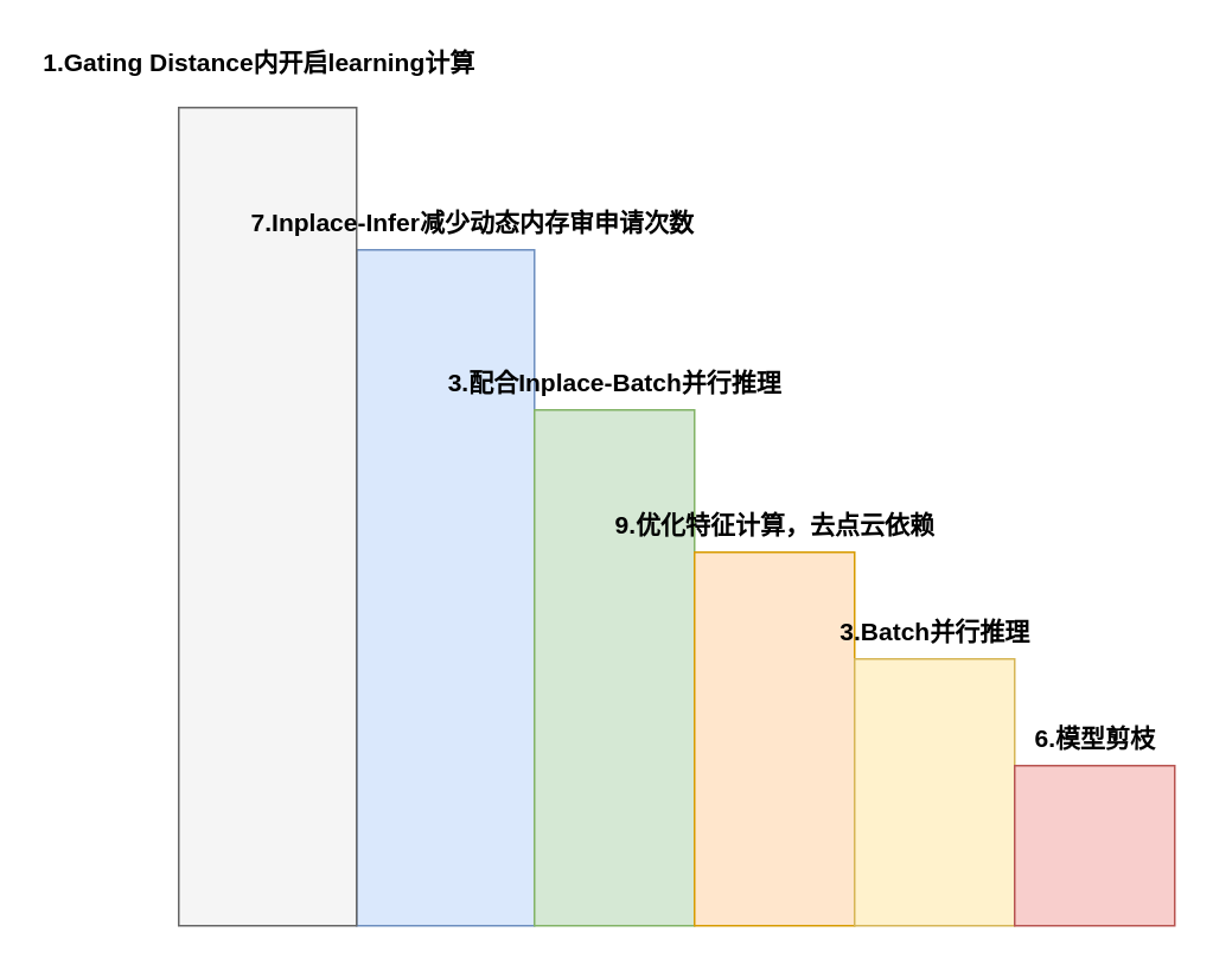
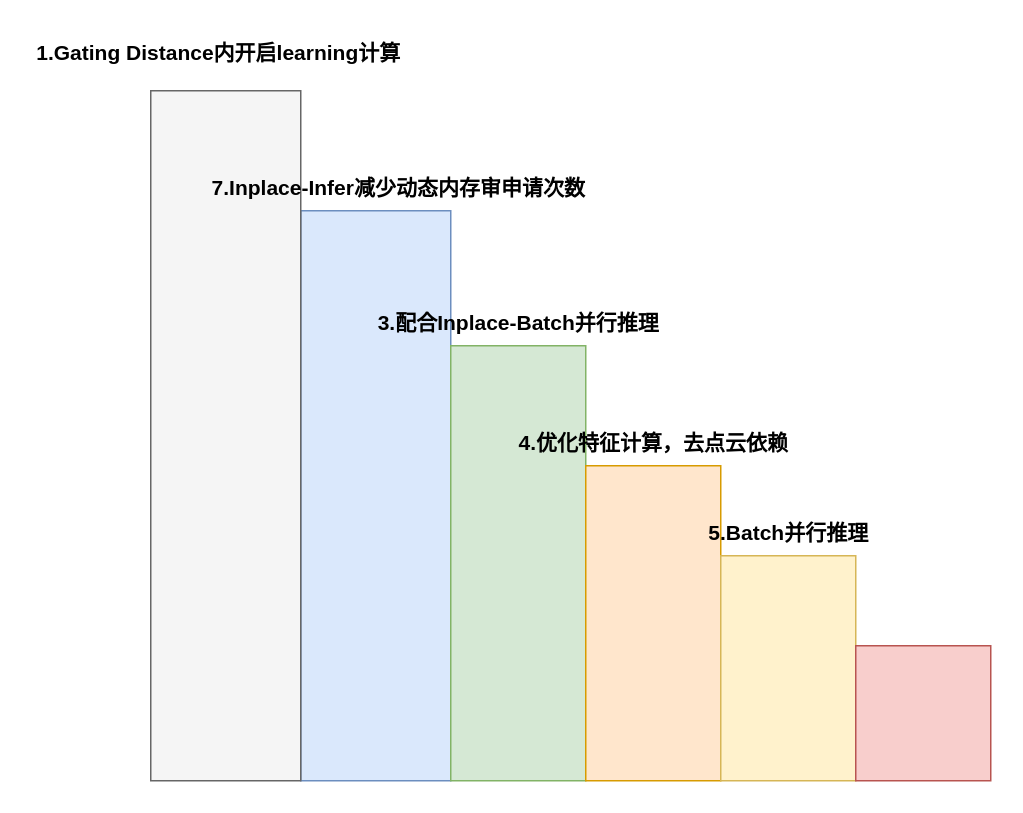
  <mxCell id="0" />
  <mxCell id="1" parent="0" />
  <mxCell id="2" value="" style="rounded=0;whiteSpace=wrap;html=1;fillColor=#dae8fc;strokeColor=#6c8ebf;" vertex="1" parent="1"><mxGeometry x="200" y="140" width="100" height="380" as="geometry" /></mxCell>
  <mxCell id="3" value="" style="rounded=0;whiteSpace=wrap;html=1;fillColor=#d5e8d4;strokeColor=#82b366;" vertex="1" parent="1"><mxGeometry x="300" y="230" width="90" height="290" as="geometry" /></mxCell>
  <mxCell id="4" value="" style="rounded=0;whiteSpace=wrap;html=1;fillColor=#ffe6cc;strokeColor=#d79b00;" vertex="1" parent="1"><mxGeometry x="390" y="310" width="90" height="210" as="geometry" /></mxCell>
  <mxCell id="5" value="" style="rounded=0;whiteSpace=wrap;html=1;fillColor=#fff2cc;strokeColor=#d6b656;" vertex="1" parent="1"><mxGeometry x="480" y="370" width="90" height="150" as="geometry" /></mxCell>
  <mxCell id="6" value="" style="rounded=0;whiteSpace=wrap;html=1;fillColor=#f8cecc;strokeColor=#b85450;" vertex="1" parent="1"><mxGeometry x="570" y="430" width="90" height="90" as="geometry" /></mxCell>
  <mxCell id="7" value="" style="rounded=0;whiteSpace=wrap;html=1;fillColor=#f5f5f5;fontColor=#333333;strokeColor=#666666;" vertex="1" parent="1"><mxGeometry x="100" y="60" width="100" height="460" as="geometry" /></mxCell>
  <mxCell id="8" value="1.Gating Distance内开启learning计算" style="text;html=1;align=center;verticalAlign=middle;resizable=0;points=[];autosize=1;strokeColor=none;fillColor=none;fontSize=14;fontStyle=1" vertex="1" parent="1"><mxGeometry x="20" y="20" width="250" height="30" as="geometry" /></mxCell>
  <mxCell id="9" value="7.Inplace-Infer减少动态内存审申请次数" style="text;html=1;align=center;verticalAlign=middle;resizable=0;points=[];autosize=1;strokeColor=none;fillColor=none;fontSize=14;fontStyle=1" vertex="1" parent="1"><mxGeometry x="130" y="110" width="270" height="30" as="geometry" /></mxCell>
  <mxCell id="10" value="3.配合Inplace-Batch并行推理" style="text;html=1;align=center;verticalAlign=middle;resizable=0;points=[];autosize=1;strokeColor=none;fillColor=none;fontSize=14;fontStyle=1" vertex="1" parent="1"><mxGeometry x="220" y="200" width="250" height="30" as="geometry" /></mxCell>
- <mxCell id="11" value="9.优化特征计算，去点云依赖" style="text;html=1;align=center;verticalAlign=middle;resizable=0;points=[];autosize=1;strokeColor=none;fillColor=none;fontStyle=1;fontSize=14;" vertex="1" parent="1"><mxGeometry x="335" y="280" width="200" height="30" as="geometry" /></mxCell>
- <mxCell id="12" value="3.Batch并行推理" style="text;html=1;align=center;verticalAlign=middle;resizable=0;points=[];autosize=1;strokeColor=none;fillColor=none;fontSize=14;fontStyle=1" vertex="1" parent="1"><mxGeometry x="460" y="340" width="130" height="30" as="geometry" /></mxCell>
- <mxCell id="13" value="6.模型剪枝" style="text;html=1;align=center;verticalAlign=middle;resizable=0;points=[];autosize=1;strokeColor=none;fillColor=none;fontSize=14;fontStyle=1" vertex="1" parent="1"><mxGeometry x="570" y="400" width="90" height="30" as="geometry" /></mxCell>
+ <mxCell id="11" value="4.优化特征计算，去点云依赖" style="text;html=1;align=center;verticalAlign=middle;resizable=0;points=[];autosize=1;strokeColor=none;fillColor=none;fontStyle=1;fontSize=14;" vertex="1" parent="1"><mxGeometry x="335" y="280" width="200" height="30" as="geometry" /></mxCell>
+ <mxCell id="12" value="5.Batch并行推理" style="text;html=1;align=center;verticalAlign=middle;resizable=0;points=[];autosize=1;strokeColor=none;fillColor=none;fontSize=14;fontStyle=1" vertex="1" parent="1"><mxGeometry x="460" y="340" width="130" height="30" as="geometry" /></mxCell>
